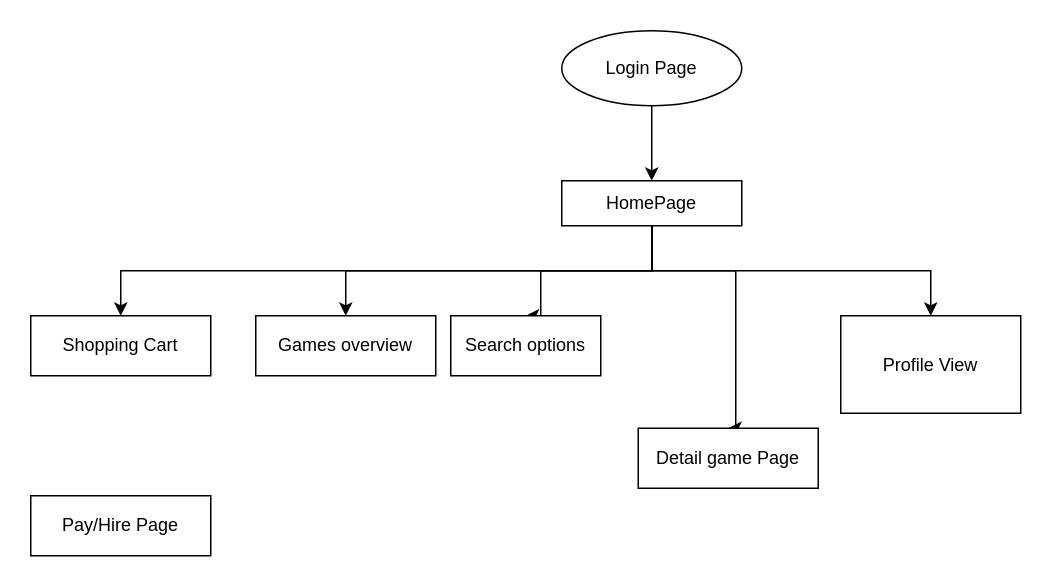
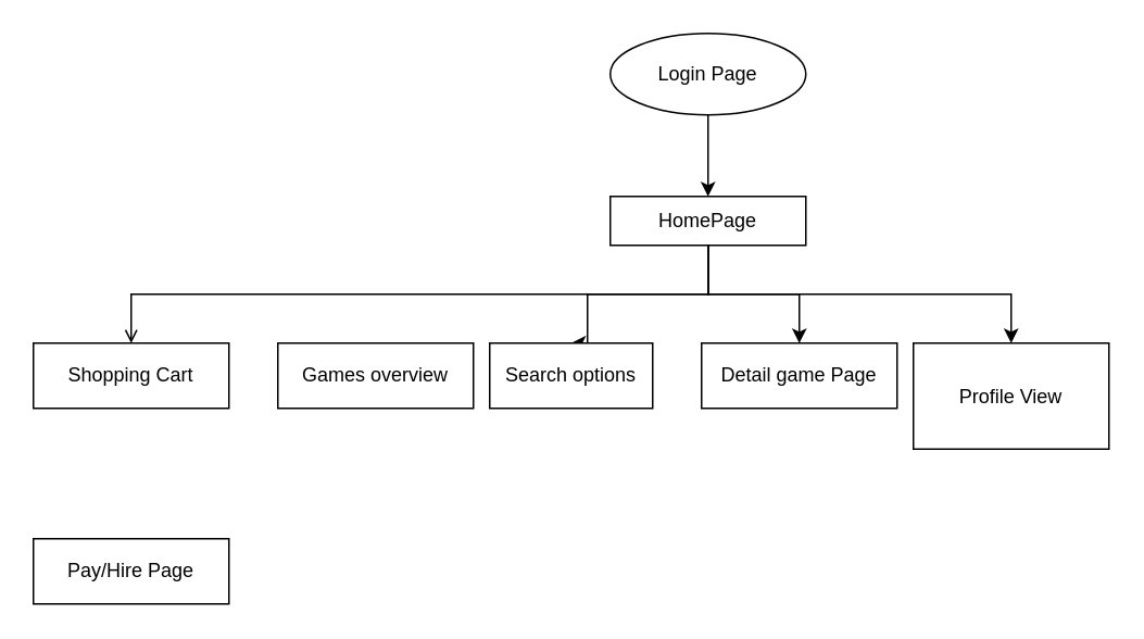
  <mxCell id="0" />
  <mxCell id="1" parent="0" />
  <mxCell id="2" value="" style="edgeStyle=orthogonalEdgeStyle;rounded=0;orthogonalLoop=1;jettySize=auto;html=1;" parent="1" source="3" target="9" edge="1"><mxGeometry relative="1" as="geometry" /></mxCell>
  <mxCell id="3" value="Login Page" style="ellipse;whiteSpace=wrap;html=1;" parent="1" vertex="1"><mxGeometry x="374" y="20" width="120" height="50" as="geometry" /></mxCell>
- <mxCell id="4" style="edgeStyle=orthogonalEdgeStyle;rounded=0;orthogonalLoop=1;jettySize=auto;html=1;entryX=0.5;entryY=0;entryDx=0;entryDy=0;" parent="1" source="9" target="12" edge="1"><mxGeometry relative="1" as="geometry"><Array as="points"><mxPoint x="434" y="180" /><mxPoint x="80" y="180" /></Array></mxGeometry></mxCell>
+ <mxCell id="4" style="edgeStyle=orthogonalEdgeStyle;rounded=0;orthogonalLoop=1;jettySize=auto;html=1;entryX=0.5;entryY=0;entryDx=0;entryDy=0;endArrow=open;" parent="1" source="9" target="12" edge="1"><mxGeometry relative="1" as="geometry"><Array as="points"><mxPoint x="434" y="180" /><mxPoint x="80" y="180" /></Array></mxGeometry></mxCell>
  <mxCell id="5" style="edgeStyle=orthogonalEdgeStyle;rounded=0;orthogonalLoop=1;jettySize=auto;html=1;entryX=0.5;entryY=0;entryDx=0;entryDy=0;" parent="1" source="9" target="11" edge="1"><mxGeometry relative="1" as="geometry"><Array as="points"><mxPoint x="434" y="180" /><mxPoint x="360" y="180" /></Array></mxGeometry></mxCell>
  <mxCell id="6" style="edgeStyle=orthogonalEdgeStyle;rounded=0;orthogonalLoop=1;jettySize=auto;html=1;entryX=0.5;entryY=0;entryDx=0;entryDy=0;" parent="1" source="9" target="13" edge="1"><mxGeometry relative="1" as="geometry"><Array as="points"><mxPoint x="434" y="180" /><mxPoint x="490" y="180" /></Array></mxGeometry></mxCell>
  <mxCell id="7" style="edgeStyle=orthogonalEdgeStyle;rounded=0;orthogonalLoop=1;jettySize=auto;html=1;exitX=0.5;exitY=1;exitDx=0;exitDy=0;entryX=0.5;entryY=0;entryDx=0;entryDy=0;" parent="1" source="9" target="14" edge="1"><mxGeometry relative="1" as="geometry"><Array as="points"><mxPoint x="434" y="180" /><mxPoint x="620" y="180" /></Array></mxGeometry></mxCell>
- <mxCell id="8" style="edgeStyle=orthogonalEdgeStyle;rounded=0;orthogonalLoop=1;jettySize=auto;html=1;exitX=0.5;exitY=1;exitDx=0;exitDy=0;entryX=0.5;entryY=0;entryDx=0;entryDy=0;" parent="1" source="9" target="10" edge="1"><mxGeometry relative="1" as="geometry" /></mxCell>
  <mxCell id="9" value="HomePage&lt;br&gt;" style="rounded=0;whiteSpace=wrap;html=1;" parent="1" vertex="1"><mxGeometry x="374" y="120" width="120" height="30" as="geometry" /></mxCell>
  <mxCell id="10" value="Games overview" style="rounded=0;whiteSpace=wrap;html=1;" parent="1" vertex="1"><mxGeometry x="170" y="210" width="120" height="40" as="geometry" /></mxCell>
  <mxCell id="11" value="Search options" style="rounded=0;whiteSpace=wrap;html=1;" parent="1" vertex="1"><mxGeometry x="300" y="210" width="100" height="40" as="geometry" /></mxCell>
  <mxCell id="12" value="Shopping Cart" style="rounded=0;whiteSpace=wrap;html=1;" parent="1" vertex="1"><mxGeometry x="20" y="210" width="120" height="40" as="geometry" /></mxCell>
- <mxCell id="13" value="Detail game Page" style="whiteSpace=wrap;html=1;rounded=0;" parent="1" vertex="1"><mxGeometry x="425" y="285" width="120" height="40" as="geometry" /></mxCell>
+ <mxCell id="13" value="Detail game Page" style="whiteSpace=wrap;html=1;rounded=0;" parent="1" vertex="1"><mxGeometry x="430" y="210" width="120" height="40" as="geometry" /></mxCell>
  <mxCell id="14" value="Profile View" style="rounded=0;whiteSpace=wrap;html=1;" parent="1" vertex="1"><mxGeometry x="560" y="210" width="120" height="65" as="geometry" /></mxCell>
  <mxCell id="15" value="Pay/Hire Page" style="rounded=0;whiteSpace=wrap;html=1;" parent="1" vertex="1"><mxGeometry x="20" y="330" width="120" height="40" as="geometry" /></mxCell>
